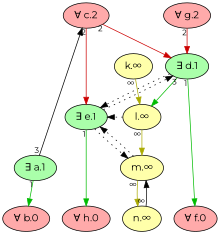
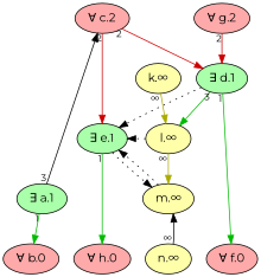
  digraph {
    fontname=Montserrat
    rankdir=TB
    node [fillcolor="#FFAAAA" fontname=Montserrat fontsize=14 style=filled]
    edge [color=black dir=forward fontname=Montserrat fontsize=12 labeldistance=1.5 style=solid]
    n1 [label="∀ b.0"]
    n2 [label="∀ f.0"]
    n3 [label="∀ h.0"]
    n4 [label="∀ c.2"]
    n5 [label="∀ g.2"]
    n6 [fillcolor="#AAFFAA" label="∃ e.1"]
    n7 [fillcolor="#AAFFAA" label="∃ d.1"]
    n8 [fillcolor="#FFFFAA" label="m.∞"]
    n9 [fillcolor="#FFFFAA" label="l.∞"]
    n10 [fillcolor="#FFFFAA" label="n.∞"]
    n11 [fillcolor="#AAFFAA" label="∃ a.1"]
    n12 [fillcolor="#FFFFAA" label="k.∞"]
    subgraph sub_1 {
      rank=max
      n1
      n2
      n3
    }
    subgraph sub_2 {
      rank=min
      n4
      n5
    }
    n4 -> n6 [color="#CC0000" taillabel=2]
    n4 -> n7 [color="#CC0000" taillabel=2]
    n5 -> n7 [color="#CC0000" taillabel=2]
    n6 -> n3 [color="#00BB00" taillabel=1]
-   n6 -> n7 [constraint=false style=dotted]
    n6 -> n8 [constraint=false style=dotted]
    n7 -> n2 [color="#00BB00" taillabel=1]
    n7 -> n6 [constraint=false style=dotted]
    n7 -> n9 [color="#00BB00" taillabel=3]
    n8 -> n6 [constraint=false style=dotted]
-   n8 -> n10 [color="#AAAA00" taillabel="∞"]
    n9 -> n6 [constraint=false style=dotted]
    n9 -> n8 [color="#AAAA00" taillabel="∞"]
    n10 -> n8 [taillabel="∞"]
    n11 -> n1 [color="#00BB00" taillabel=1]
    n11 -> n4 [taillabel=3]
    n12 -> n9 [color="#AAAA00" taillabel="∞"]
  }
